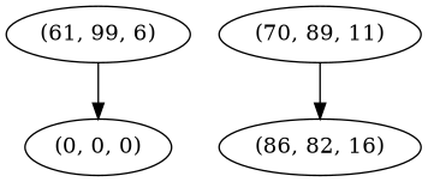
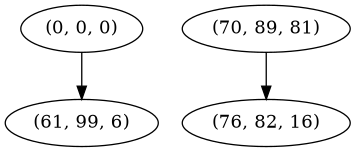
  digraph {
    "(0, 0, 0)"
    "(61, 99, 6)"
-   "(70, 89, 11)"
-   "(76, 82, 16)" [label="(86, 82, 16)"]
-   "(61, 99, 6)" -> "(0, 0, 0)"
+   "(70, 89, 11)" [label="(70, 89, 81)"]
+   "(76, 82, 16)"
+   "(0, 0, 0)" -> "(61, 99, 6)"
    "(70, 89, 11)" -> "(76, 82, 16)"
  }
